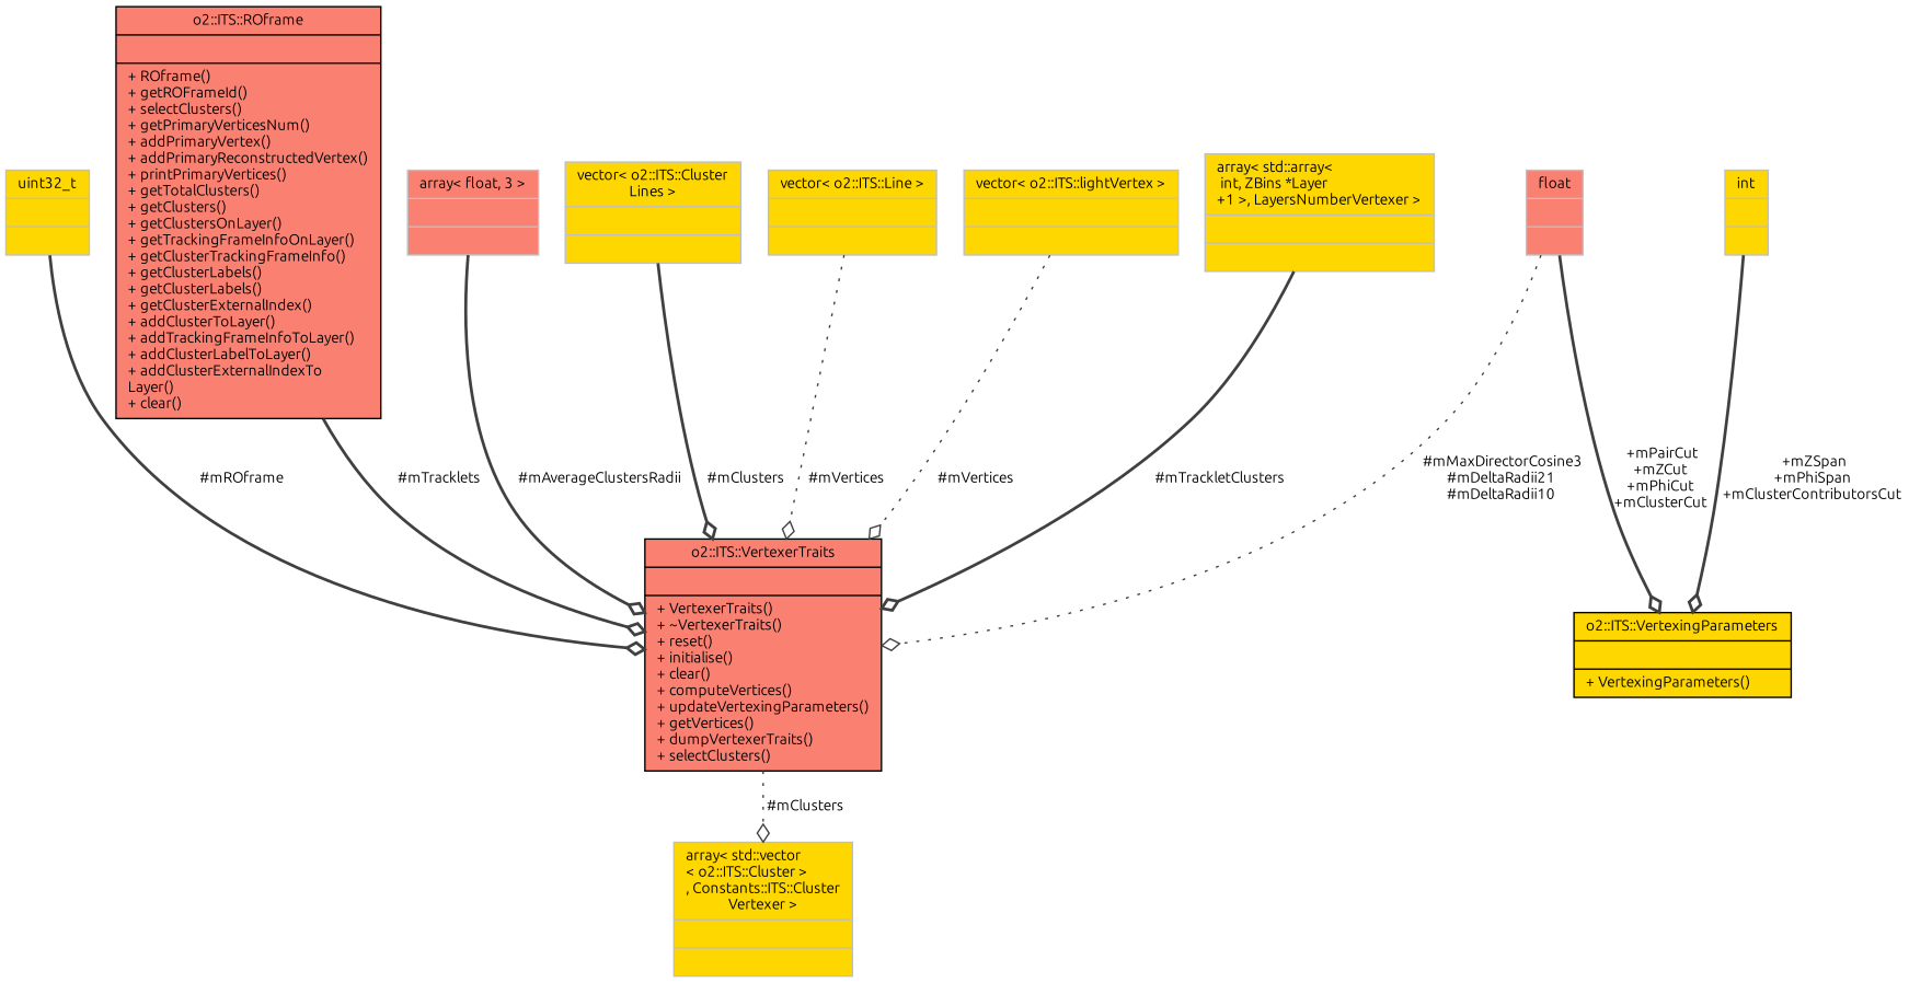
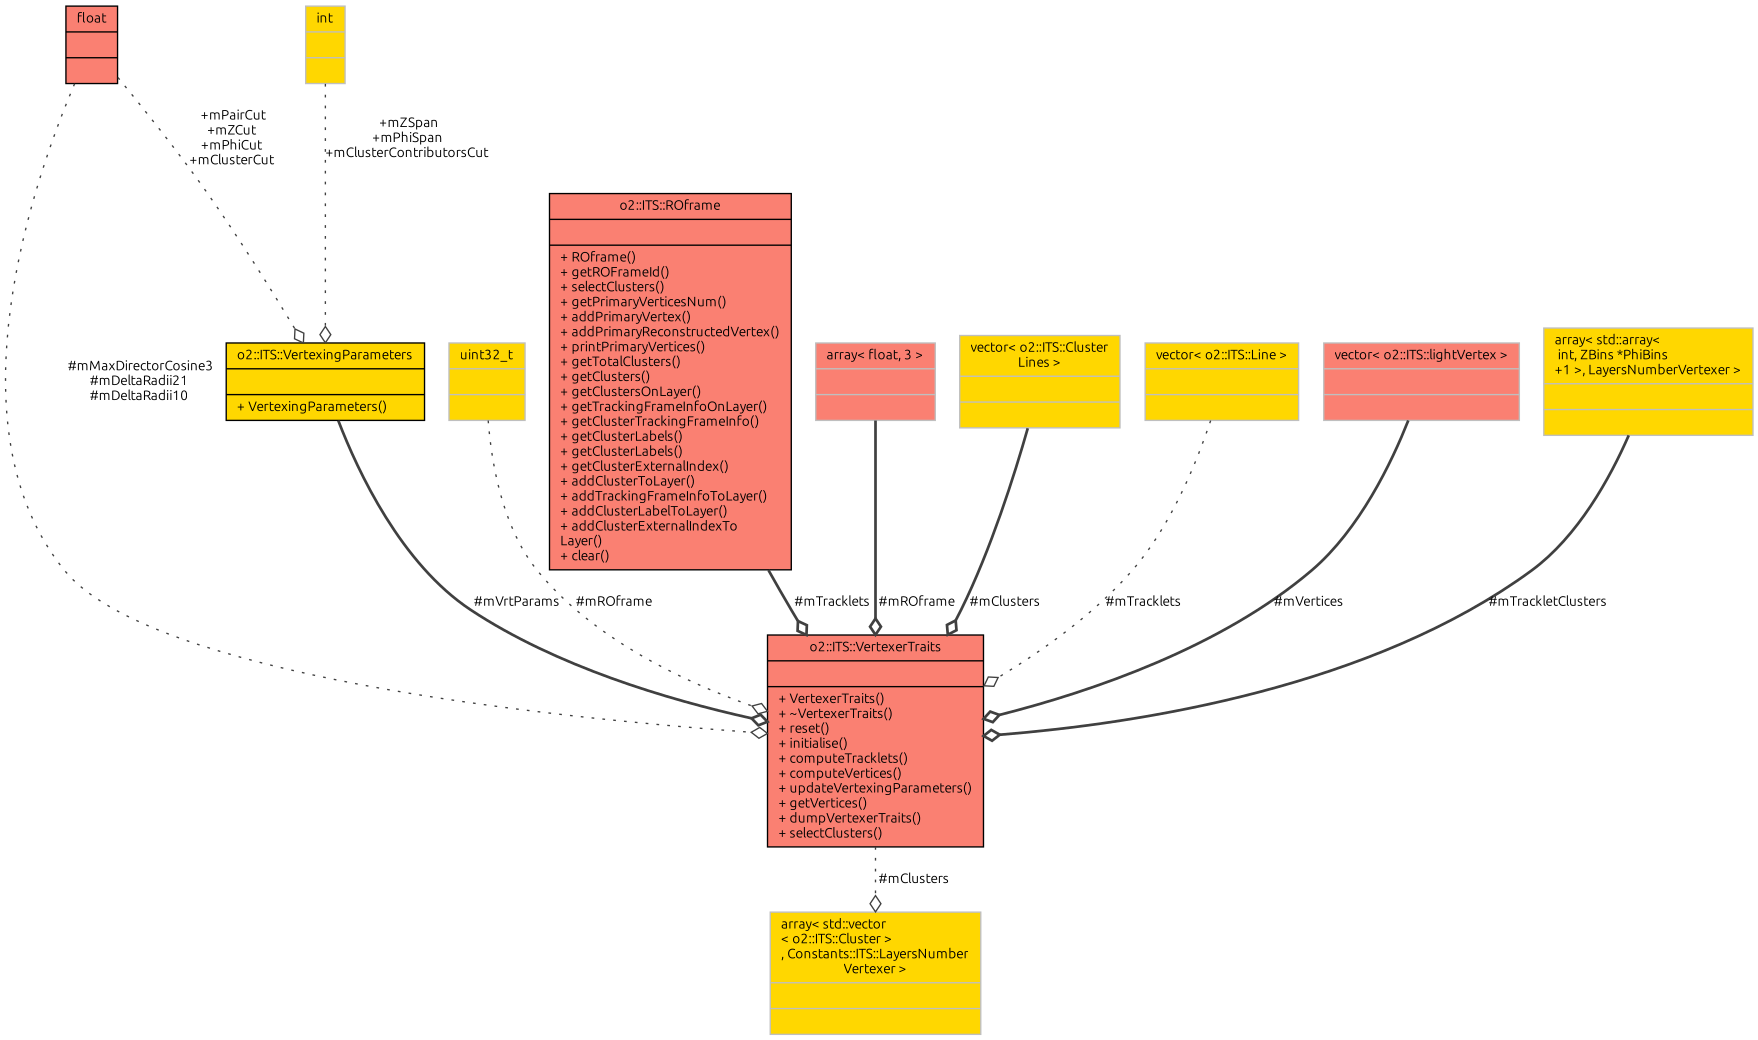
  digraph {
    fontname=Ubuntu
    node [color=grey75 fillcolor=gold fontname=Ubuntu fontsize=10 shape=record style=filled]
    edge [arrowhead=odiamond color=grey25 fontname=Ubuntu fontsize=10 labelfontname=Helvetica labelfontsize=10 style=bold]
-   n1 [color=black fillcolor=salmon fontcolor=black height=0.2 label="{o2::ITS::VertexerTraits\n||+ VertexerTraits()\l+ ~VertexerTraits()\l+ reset()\l+ initialise()\l+ clear()\l+ computeVertices()\l+ updateVertexingParameters()\l+ getVertices()\l+ dumpVertexerTraits()\l+ selectClusters()\l}" width=0.4]
-   n2 [height=0.2 label="{array\< std::vector\l\< o2::ITS::Cluster \>\l, Constants::ITS::Cluster\lVertexer \>\n||}" width=0.4]
+   n1 [color=black fillcolor=salmon fontcolor=black height=0.2 label="{o2::ITS::VertexerTraits\n||+ VertexerTraits()\l+ ~VertexerTraits()\l+ reset()\l+ initialise()\l+ computeTracklets()\l+ computeVertices()\l+ updateVertexingParameters()\l+ getVertices()\l+ dumpVertexerTraits()\l+ selectClusters()\l}" width=0.4]
+   n2 [height=0.2 label="{array\< std::vector\l\< o2::ITS::Cluster \>\l, Constants::ITS::LayersNumber\lVertexer \>\n||}" width=0.4]
    n3 [color=black height=0.2 label="{o2::ITS::VertexingParameters\n||+ VertexingParameters()\l}" width=0.4]
-   n4 [fillcolor=salmon height=0.2 label="{float\n||}" width=0.4]
+   n4 [color=black fillcolor=salmon height=0.2 label="{float\n||}" width=0.4]
    n5 [height=0.2 label="{int\n||}" width=0.4]
    n6 [height=0.2 label="{uint32_t\n||}" width=0.4]
    n7 [color=black fillcolor=salmon height=0.2 label="{o2::ITS::ROframe\n||+ ROframe()\l+ getROFrameId()\l+ selectClusters()\l+ getPrimaryVerticesNum()\l+ addPrimaryVertex()\l+ addPrimaryReconstructedVertex()\l+ printPrimaryVertices()\l+ getTotalClusters()\l+ getClusters()\l+ getClustersOnLayer()\l+ getTrackingFrameInfoOnLayer()\l+ getClusterTrackingFrameInfo()\l+ getClusterLabels()\l+ getClusterLabels()\l+ getClusterExternalIndex()\l+ addClusterToLayer()\l+ addTrackingFrameInfoToLayer()\l+ addClusterLabelToLayer()\l+ addClusterExternalIndexTo\lLayer()\l+ clear()\l}" width=0.4]
    n8 [fillcolor=salmon height=0.2 label="{array\< float, 3 \>\n||}" width=0.4]
    n9 [height=0.2 label="{vector\< o2::ITS::Cluster\lLines \>\n||}" width=0.4]
    n10 [height=0.2 label="{vector\< o2::ITS::Line \>\n||}" width=0.4]
-   n11 [height=0.2 label="{vector\< o2::ITS::lightVertex \>\n||}" width=0.4]
-   n12 [height=0.2 label="{array\< std::array\<\l int, ZBins *Layer\l+1 \>, LayersNumberVertexer \>\n||}" width=0.4]
+   n11 [fillcolor=salmon height=0.2 label="{vector\< o2::ITS::lightVertex \>\n||}" width=0.4]
+   n12 [height=0.2 label="{array\< std::array\<\l int, ZBins *PhiBins\l+1 \>, LayersNumberVertexer \>\n||}" width=0.4]
    n1 -> n2 [label=" #mClusters" style=dotted]
+   n3 -> n1 [label=" #mVrtParams"]
    n4 -> n1 [label=" #mMaxDirectorCosine3\n#mDeltaRadii21\n#mDeltaRadii10" style=dotted]
-   n4 -> n3 [label=" +mPairCut\n+mZCut\n+mPhiCut\n+mClusterCut"]
-   n5 -> n3 [label=" +mZSpan\n+mPhiSpan\n+mClusterContributorsCut"]
-   n6 -> n1 [label=" #mROframe"]
+   n4 -> n3 [label=" +mPairCut\n+mZCut\n+mPhiCut\n+mClusterCut" style=dotted]
+   n5 -> n3 [label=" +mZSpan\n+mPhiSpan\n+mClusterContributorsCut" style=dotted]
+   n6 -> n1 [label=" #mROframe" style=dotted]
    n7 -> n1 [label=" #mTracklets"]
-   n8 -> n1 [label=" #mAverageClustersRadii"]
+   n8 -> n1 [label=" #mROframe"]
    n9 -> n1 [label=" #mClusters"]
-   n10 -> n1 [label=" #mVertices" style=dotted]
-   n11 -> n1 [label=" #mVertices" style=dotted]
+   n10 -> n1 [label=" #mTracklets" style=dotted]
+   n11 -> n1 [label=" #mVertices"]
    n12 -> n1 [label=" #mTrackletClusters"]
  }
